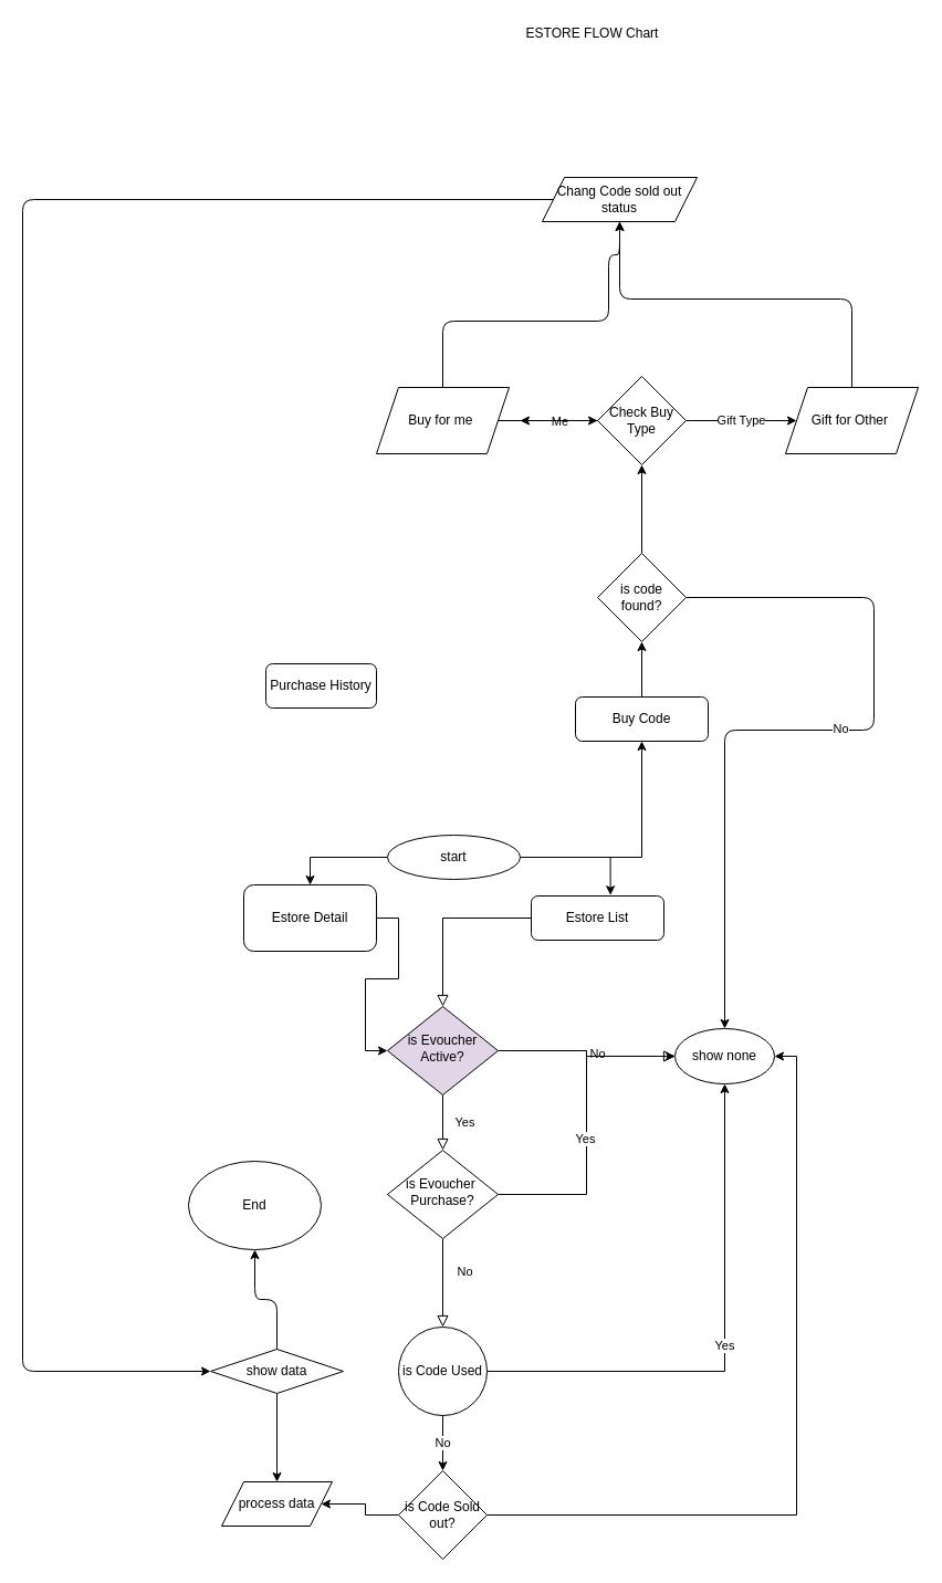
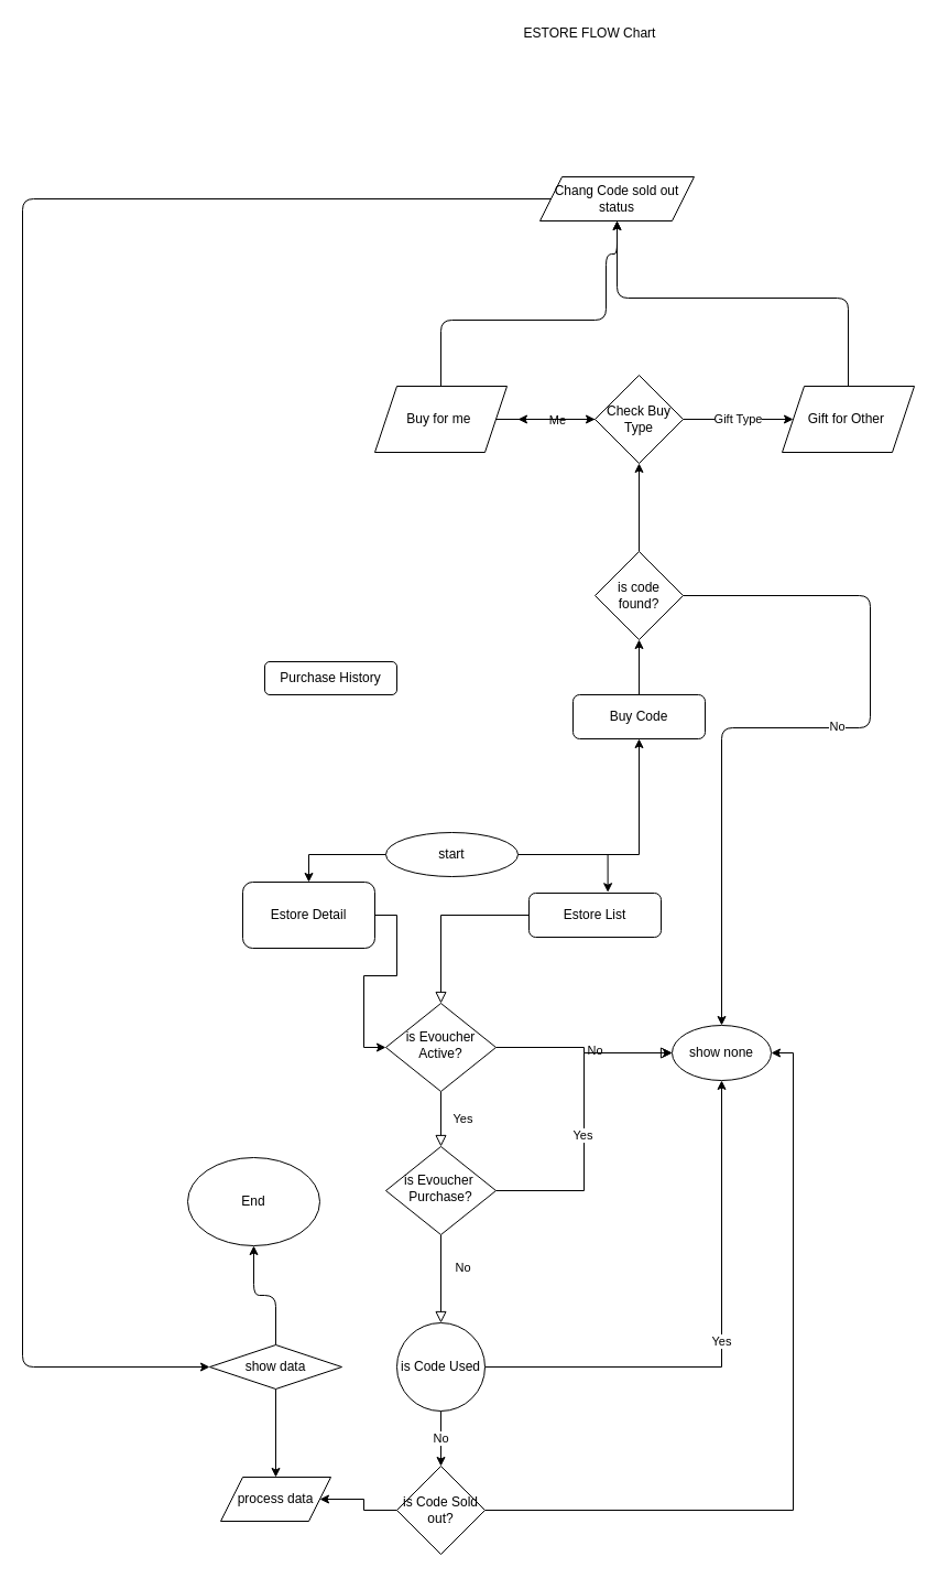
  <mxCell id="0" />
  <mxCell id="1" parent="0" />
  <mxCell id="2" value="" style="rounded=0;html=1;jettySize=auto;orthogonalLoop=1;fontSize=11;endArrow=block;endFill=0;endSize=8;strokeWidth=1;shadow=0;labelBackgroundColor=none;edgeStyle=orthogonalEdgeStyle;" parent="1" source="3" target="6" edge="1"><mxGeometry relative="1" as="geometry" /></mxCell>
  <mxCell id="3" value="Estore List" style="rounded=1;whiteSpace=wrap;html=1;fontSize=12;glass=0;strokeWidth=1;shadow=0;" parent="1" vertex="1"><mxGeometry x="480" y="810" width="120" height="40" as="geometry" /></mxCell>
  <mxCell id="4" value="Yes" style="rounded=0;html=1;jettySize=auto;orthogonalLoop=1;fontSize=11;endArrow=block;endFill=0;endSize=8;strokeWidth=1;shadow=0;labelBackgroundColor=none;edgeStyle=orthogonalEdgeStyle;" parent="1" source="6" target="10" edge="1"><mxGeometry y="20" relative="1" as="geometry"><mxPoint as="offset" /></mxGeometry></mxCell>
  <mxCell id="5" value="No" style="edgeStyle=orthogonalEdgeStyle;rounded=0;html=1;jettySize=auto;orthogonalLoop=1;fontSize=11;endArrow=block;endFill=0;endSize=8;strokeWidth=1;shadow=0;labelBackgroundColor=none;entryX=0;entryY=0.5;entryDx=0;entryDy=0;" parent="1" source="6" target="18" edge="1"><mxGeometry y="10" relative="1" as="geometry"><mxPoint as="offset" /><mxPoint x="580" y="920" as="targetPoint" /></mxGeometry></mxCell>
- <mxCell id="6" value="is Evoucher Active?" style="rhombus;whiteSpace=wrap;html=1;shadow=0;fontFamily=Helvetica;fontSize=12;align=center;strokeWidth=1;spacing=6;spacingTop=-4;fillColor=#e1d5e7;" parent="1" vertex="1"><mxGeometry x="350" y="910" width="100" height="80" as="geometry" /></mxCell>
+ <mxCell id="6" value="is Evoucher Active?" style="rhombus;whiteSpace=wrap;html=1;shadow=0;fontFamily=Helvetica;fontSize=12;align=center;strokeWidth=1;spacing=6;spacingTop=-4;" parent="1" vertex="1"><mxGeometry x="350" y="910" width="100" height="80" as="geometry" /></mxCell>
  <mxCell id="7" value="No" style="rounded=0;html=1;jettySize=auto;orthogonalLoop=1;fontSize=11;endArrow=block;endFill=0;endSize=8;strokeWidth=1;shadow=0;labelBackgroundColor=none;edgeStyle=orthogonalEdgeStyle;entryX=0.5;entryY=0;entryDx=0;entryDy=0;" parent="1" source="10" target="21" edge="1"><mxGeometry x="-0.25" y="20" relative="1" as="geometry"><mxPoint as="offset" /><mxPoint x="400" y="1190" as="targetPoint" /></mxGeometry></mxCell>
  <mxCell id="8" style="edgeStyle=orthogonalEdgeStyle;rounded=0;orthogonalLoop=1;jettySize=auto;html=1;entryX=0;entryY=0.5;entryDx=0;entryDy=0;" edge="1" parent="1" source="10" target="18"><mxGeometry relative="1" as="geometry" /></mxCell>
  <mxCell id="9" value="Yes" style="edgeLabel;html=1;align=center;verticalAlign=middle;resizable=0;points=[];" vertex="1" connectable="0" parent="8"><mxGeometry x="-0.079" y="2" relative="1" as="geometry"><mxPoint as="offset" /></mxGeometry></mxCell>
  <mxCell id="10" value="is Evoucher&amp;nbsp;&lt;br&gt;Purchase?" style="rhombus;whiteSpace=wrap;html=1;shadow=0;fontFamily=Helvetica;fontSize=12;align=center;strokeWidth=1;spacing=6;spacingTop=-4;" parent="1" vertex="1"><mxGeometry x="350" y="1040" width="100" height="80" as="geometry" /></mxCell>
  <mxCell id="11" value="&lt;br&gt;&lt;br&gt;&lt;br&gt;&lt;br&gt;&lt;br&gt;&lt;br&gt;" style="text;html=1;align=center;verticalAlign=middle;resizable=0;points=[];autosize=1;" vertex="1" parent="1"><mxGeometry x="570" y="675" width="20" height="90" as="geometry" /></mxCell>
  <mxCell id="12" style="edgeStyle=orthogonalEdgeStyle;rounded=0;orthogonalLoop=1;jettySize=auto;html=1;entryX=0.5;entryY=0;entryDx=0;entryDy=0;" edge="1" parent="1" source="15" target="17"><mxGeometry relative="1" as="geometry" /></mxCell>
  <mxCell id="13" style="edgeStyle=orthogonalEdgeStyle;rounded=0;orthogonalLoop=1;jettySize=auto;html=1;entryX=0.597;entryY=-0.019;entryDx=0;entryDy=0;entryPerimeter=0;" edge="1" parent="1" source="15" target="3"><mxGeometry relative="1" as="geometry" /></mxCell>
  <mxCell id="14" style="edgeStyle=orthogonalEdgeStyle;rounded=0;orthogonalLoop=1;jettySize=auto;html=1;entryX=0.5;entryY=1;entryDx=0;entryDy=0;" edge="1" parent="1" source="15" target="31"><mxGeometry relative="1" as="geometry" /></mxCell>
  <mxCell id="15" value="start" style="ellipse;whiteSpace=wrap;html=1;" vertex="1" parent="1"><mxGeometry x="350" y="755" width="120" height="40" as="geometry" /></mxCell>
  <mxCell id="16" style="edgeStyle=orthogonalEdgeStyle;rounded=0;orthogonalLoop=1;jettySize=auto;html=1;entryX=0;entryY=0.5;entryDx=0;entryDy=0;" edge="1" parent="1" source="17" target="6"><mxGeometry relative="1" as="geometry" /></mxCell>
  <mxCell id="17" value="Estore Detail" style="rounded=1;whiteSpace=wrap;html=1;" vertex="1" parent="1"><mxGeometry x="220" y="800" width="120" height="60" as="geometry" /></mxCell>
  <mxCell id="18" value="show none" style="ellipse;whiteSpace=wrap;html=1;" vertex="1" parent="1"><mxGeometry x="610" y="930" width="90" height="50" as="geometry" /></mxCell>
  <mxCell id="19" value="Yes" style="edgeStyle=orthogonalEdgeStyle;rounded=0;orthogonalLoop=1;jettySize=auto;html=1;entryX=0.5;entryY=1;entryDx=0;entryDy=0;" edge="1" parent="1" source="21" target="18"><mxGeometry relative="1" as="geometry" /></mxCell>
  <mxCell id="20" value="No" style="edgeStyle=orthogonalEdgeStyle;rounded=0;orthogonalLoop=1;jettySize=auto;html=1;entryX=0.5;entryY=0;entryDx=0;entryDy=0;" edge="1" parent="1" source="21" target="24"><mxGeometry relative="1" as="geometry" /></mxCell>
  <mxCell id="21" value="is Code Used" style="ellipse;whiteSpace=wrap;html=1;" vertex="1" parent="1"><mxGeometry x="360" y="1200" width="80" height="80" as="geometry" /></mxCell>
  <mxCell id="22" style="edgeStyle=orthogonalEdgeStyle;rounded=0;orthogonalLoop=1;jettySize=auto;html=1;entryX=1;entryY=0.5;entryDx=0;entryDy=0;" edge="1" parent="1" source="24" target="18"><mxGeometry relative="1" as="geometry" /></mxCell>
  <mxCell id="23" style="edgeStyle=orthogonalEdgeStyle;rounded=0;orthogonalLoop=1;jettySize=auto;html=1;entryX=1;entryY=0.5;entryDx=0;entryDy=0;" edge="1" parent="1" source="24" target="25"><mxGeometry relative="1" as="geometry" /></mxCell>
  <mxCell id="24" value="is Code Sold out?" style="rhombus;whiteSpace=wrap;html=1;" vertex="1" parent="1"><mxGeometry x="360" y="1330" width="80" height="80" as="geometry" /></mxCell>
  <mxCell id="25" value="process data" style="shape=parallelogram;perimeter=parallelogramPerimeter;whiteSpace=wrap;html=1;fixedSize=1;" vertex="1" parent="1"><mxGeometry x="200" y="1340" width="100" height="40" as="geometry" /></mxCell>
  <mxCell id="26" style="edgeStyle=orthogonalEdgeStyle;rounded=0;orthogonalLoop=1;jettySize=auto;html=1;entryX=0.5;entryY=0;entryDx=0;entryDy=0;" edge="1" parent="1" source="28" target="25"><mxGeometry relative="1" as="geometry" /></mxCell>
  <mxCell id="27" style="edgeStyle=orthogonalEdgeStyle;rounded=1;orthogonalLoop=1;jettySize=auto;html=1;entryX=0.5;entryY=1;entryDx=0;entryDy=0;" edge="1" parent="1" source="28" target="47"><mxGeometry relative="1" as="geometry" /></mxCell>
  <mxCell id="28" value="show data" style="rhombus;whiteSpace=wrap;html=1;" vertex="1" parent="1"><mxGeometry y="1220" width="120" height="40" as="geometry" x="190" /></mxCell>
  <mxCell id="29" value="ESTORE FLOW Chart&lt;br&gt;" style="text;html=1;align=center;verticalAlign=middle;resizable=0;points=[];autosize=1;" vertex="1" parent="1"><mxGeometry x="470" y="20" width="130" height="20" as="geometry" /></mxCell>
  <mxCell id="30" style="edgeStyle=orthogonalEdgeStyle;rounded=0;orthogonalLoop=1;jettySize=auto;html=1;entryX=0.5;entryY=1;entryDx=0;entryDy=0;" edge="1" parent="1" source="31" target="36"><mxGeometry relative="1" as="geometry" /></mxCell>
  <mxCell id="31" value="Buy Code&lt;br&gt;" style="rounded=1;whiteSpace=wrap;html=1;" vertex="1" parent="1"><mxGeometry x="520" y="630" width="120" height="40" as="geometry" /></mxCell>
- <mxCell id="32" value="Purchase History" style="rounded=1;whiteSpace=wrap;html=1;" vertex="1" parent="1"><mxGeometry x="240" y="600" width="100" height="40" as="geometry" /></mxCell>
+ <mxCell id="32" value="Purchase History" style="rounded=1;whiteSpace=wrap;html=1;" vertex="1" parent="1"><mxGeometry x="240" y="600" width="120" height="30" as="geometry" /></mxCell>
  <mxCell id="33" style="edgeStyle=orthogonalEdgeStyle;rounded=1;orthogonalLoop=1;jettySize=auto;html=1;entryX=0.5;entryY=0;entryDx=0;entryDy=0;" edge="1" parent="1" source="36" target="18"><mxGeometry relative="1" as="geometry"><mxPoint x="700" y="660" as="targetPoint" /><Array as="points"><mxPoint x="790" y="540" /><mxPoint x="790" y="660" /><mxPoint x="655" y="660" /></Array></mxGeometry></mxCell>
  <mxCell id="34" value="No" style="edgeLabel;html=1;align=center;verticalAlign=middle;resizable=0;points=[];" vertex="1" connectable="0" parent="33"><mxGeometry x="-0.075" y="-2" relative="1" as="geometry"><mxPoint as="offset" /></mxGeometry></mxCell>
  <mxCell id="35" style="edgeStyle=orthogonalEdgeStyle;rounded=1;orthogonalLoop=1;jettySize=auto;html=1;entryX=0.5;entryY=1;entryDx=0;entryDy=0;" edge="1" parent="1" source="36" target="39"><mxGeometry relative="1" as="geometry" /></mxCell>
  <mxCell id="36" value="is code found?" style="rhombus;whiteSpace=wrap;html=1;" vertex="1" parent="1"><mxGeometry x="540" y="500" width="80" height="80" as="geometry" /></mxCell>
  <mxCell id="37" value="Me" style="edgeStyle=orthogonalEdgeStyle;rounded=1;orthogonalLoop=1;jettySize=auto;html=1;" edge="1" parent="1" source="39"><mxGeometry relative="1" as="geometry"><mxPoint x="470" y="380" as="targetPoint" /></mxGeometry></mxCell>
  <mxCell id="38" value="Gift Type" style="edgeStyle=orthogonalEdgeStyle;rounded=1;orthogonalLoop=1;jettySize=auto;html=1;entryX=0;entryY=0.5;entryDx=0;entryDy=0;" edge="1" parent="1" source="39" target="41"><mxGeometry relative="1" as="geometry"><mxPoint x="700" y="380" as="targetPoint" /></mxGeometry></mxCell>
  <mxCell id="39" value="Check Buy Type" style="rhombus;whiteSpace=wrap;html=1;" vertex="1" parent="1"><mxGeometry x="540" y="340" width="80" height="80" as="geometry" /></mxCell>
  <mxCell id="40" style="edgeStyle=orthogonalEdgeStyle;rounded=1;orthogonalLoop=1;jettySize=auto;html=1;entryX=0.5;entryY=1;entryDx=0;entryDy=0;" edge="1" parent="1" source="41" target="46"><mxGeometry relative="1" as="geometry"><mxPoint x="750" y="230" as="targetPoint" /><Array as="points"><mxPoint x="770" y="270" /><mxPoint x="560" y="270" /></Array></mxGeometry></mxCell>
  <mxCell id="41" value="Gift for Other&amp;nbsp;" style="shape=parallelogram;perimeter=parallelogramPerimeter;whiteSpace=wrap;html=1;fixedSize=1;" vertex="1" parent="1"><mxGeometry x="710" y="350" width="120" height="60" as="geometry" /></mxCell>
  <mxCell id="42" value="" style="edgeStyle=orthogonalEdgeStyle;rounded=1;orthogonalLoop=1;jettySize=auto;html=1;" edge="1" parent="1" source="44" target="39"><mxGeometry relative="1" as="geometry"><Array as="points"><mxPoint x="450" y="380" /><mxPoint x="450" y="380" /></Array></mxGeometry></mxCell>
  <mxCell id="43" style="edgeStyle=orthogonalEdgeStyle;rounded=1;orthogonalLoop=1;jettySize=auto;html=1;entryX=0.5;entryY=1;entryDx=0;entryDy=0;" edge="1" parent="1" source="44" target="46"><mxGeometry relative="1" as="geometry"><mxPoint x="430" y="230" as="targetPoint" /><Array as="points"><mxPoint x="400" y="290" /><mxPoint x="550" y="290" /><mxPoint x="550" y="230" /><mxPoint x="560" y="230" /></Array></mxGeometry></mxCell>
  <mxCell id="44" value="Buy for me&amp;nbsp;" style="shape=parallelogram;perimeter=parallelogramPerimeter;whiteSpace=wrap;html=1;fixedSize=1;" vertex="1" parent="1"><mxGeometry x="340" y="350" width="120" height="60" as="geometry" /></mxCell>
  <mxCell id="45" style="edgeStyle=orthogonalEdgeStyle;rounded=1;orthogonalLoop=1;jettySize=auto;html=1;entryX=0;entryY=0.5;entryDx=0;entryDy=0;" edge="1" parent="1" source="46" target="28"><mxGeometry relative="1" as="geometry"><mxPoint x="40" y="1240" as="targetPoint" /><Array as="points"><mxPoint x="20" y="180" /><mxPoint x="20" y="1240" /></Array></mxGeometry></mxCell>
  <mxCell id="46" value="Chang Code sold out status" style="shape=parallelogram;perimeter=parallelogramPerimeter;whiteSpace=wrap;html=1;fixedSize=1;" vertex="1" parent="1"><mxGeometry x="490" y="160" width="140" height="40" as="geometry" /></mxCell>
  <mxCell id="47" value="End" style="ellipse;whiteSpace=wrap;html=1;" vertex="1" parent="1"><mxGeometry x="170" y="1050" width="120" height="80" as="geometry" /></mxCell>
